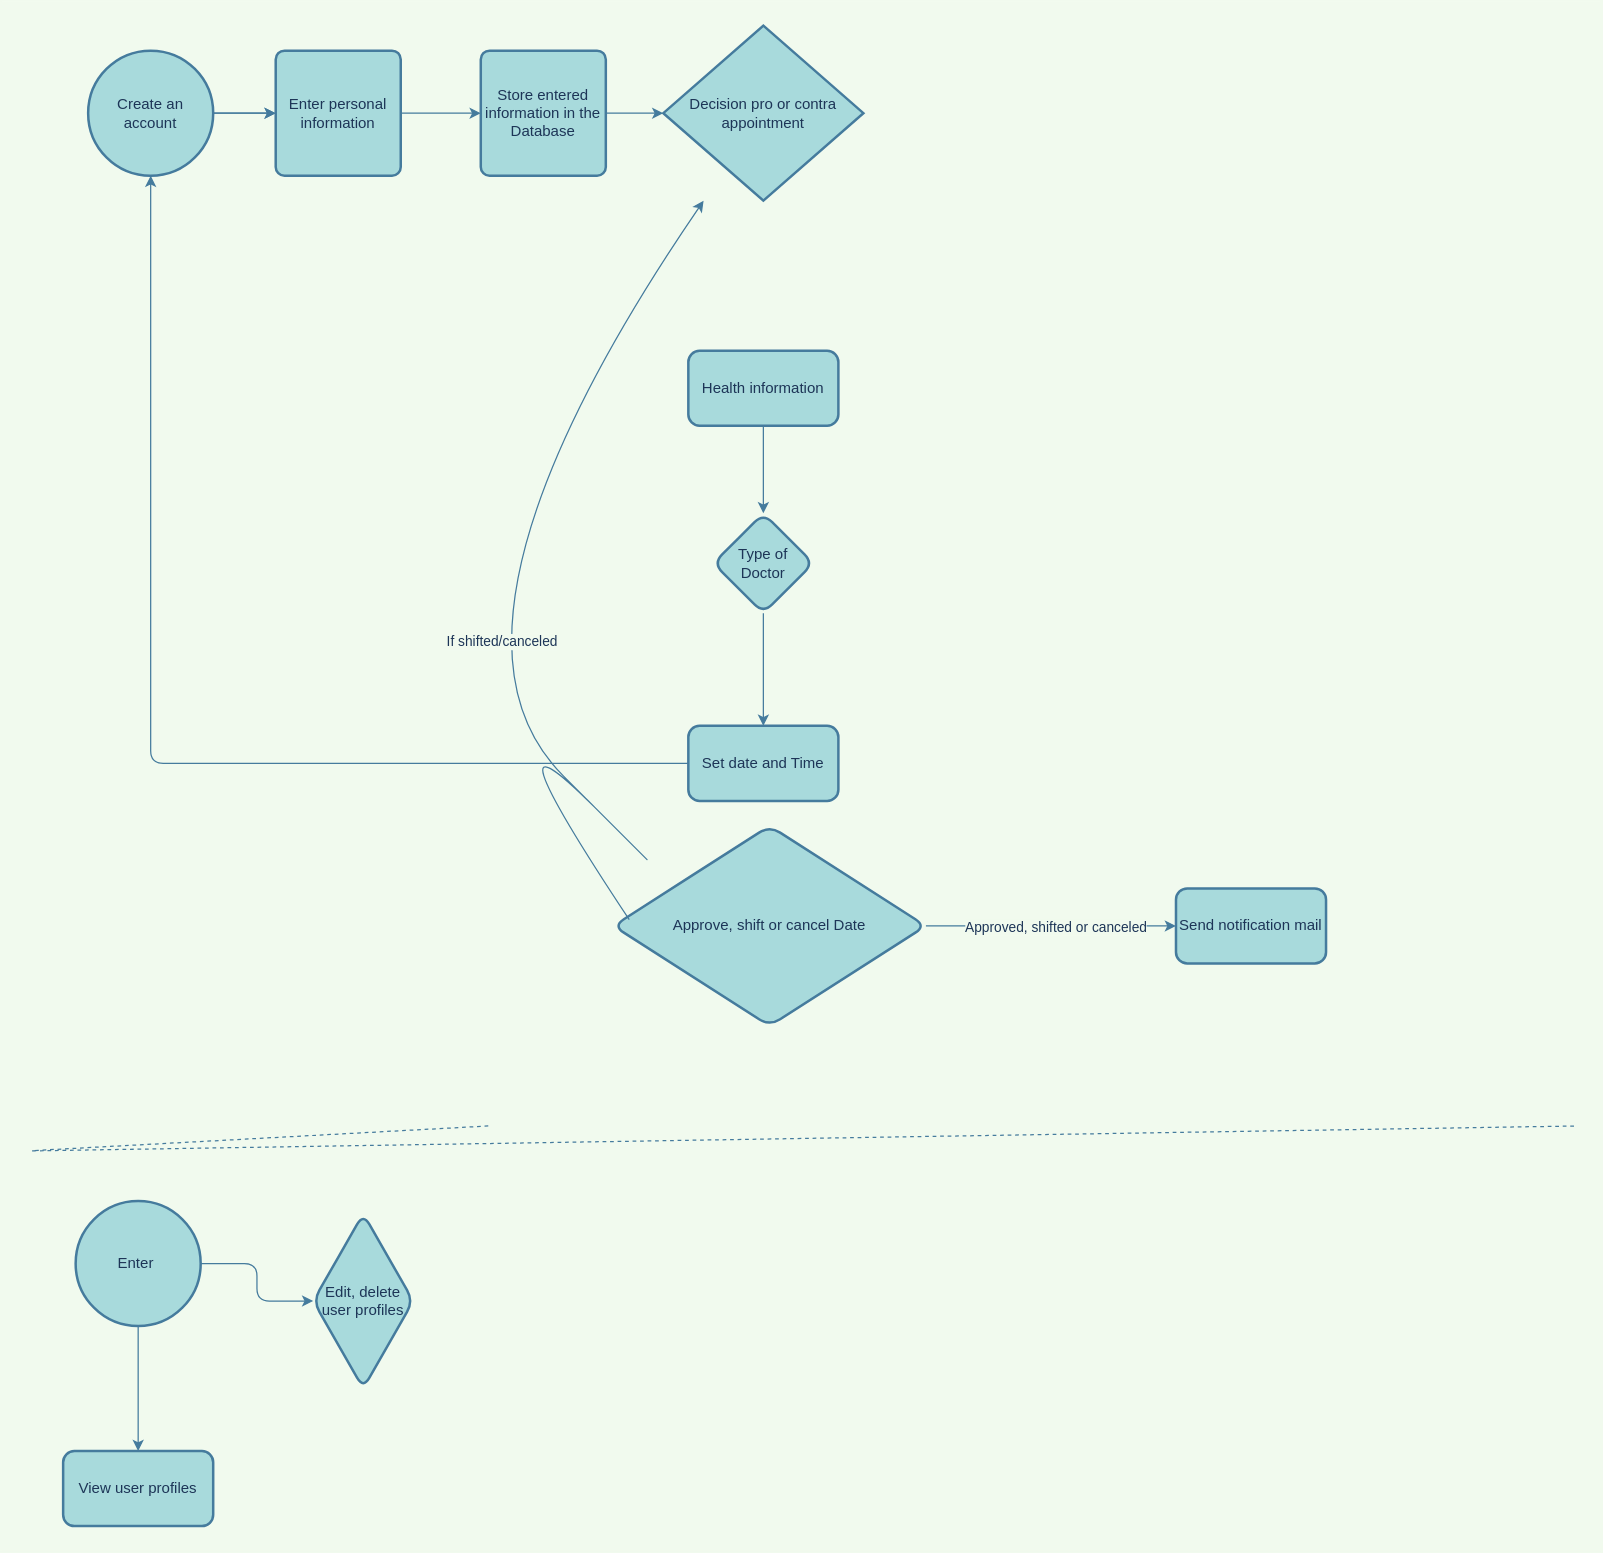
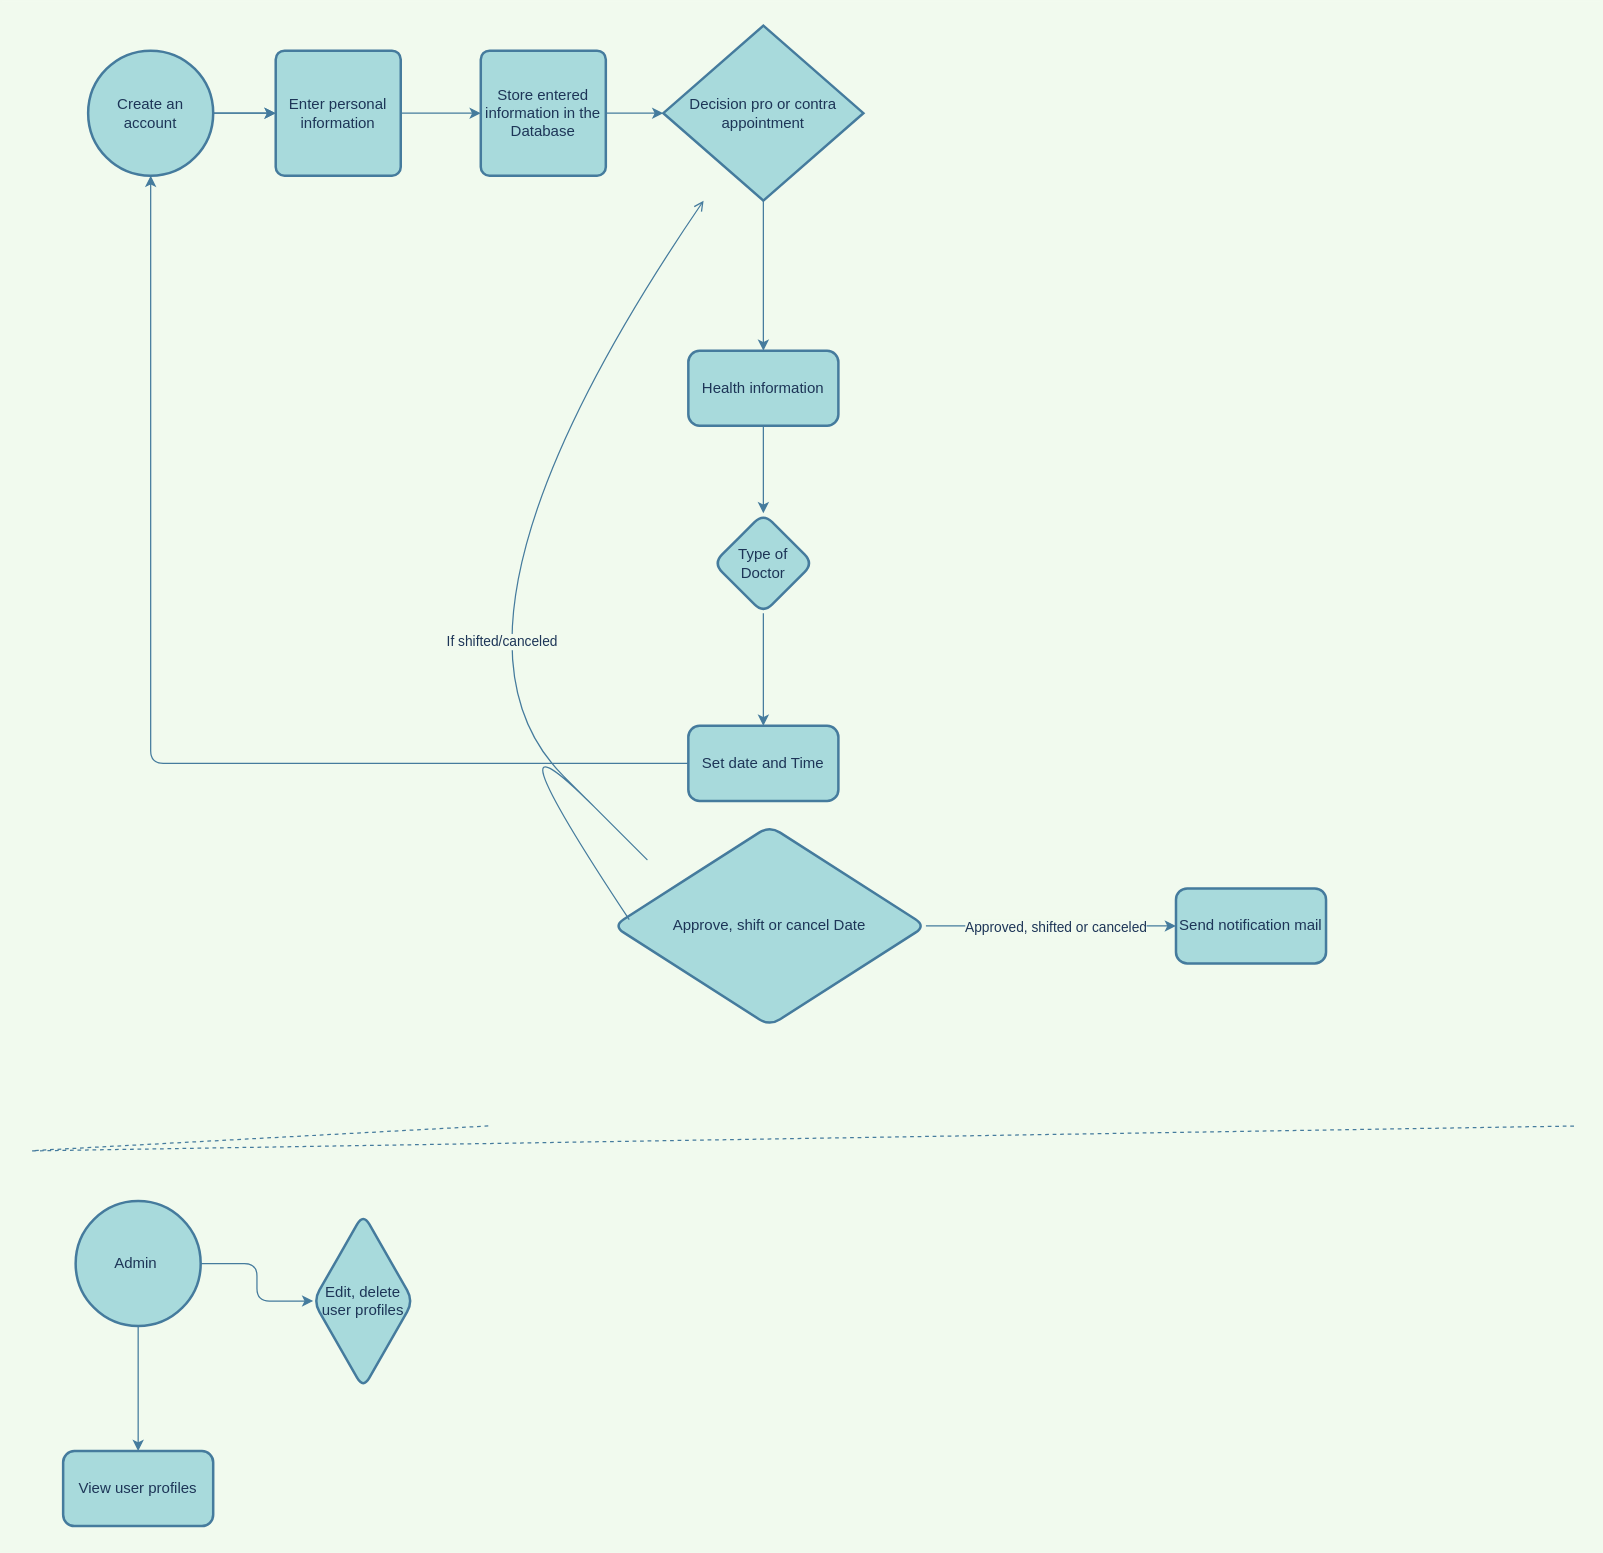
  <mxCell id="0" />
  <mxCell id="1" parent="0" />
  <mxCell id="2" value="" style="edgeStyle=orthogonalEdgeStyle;rounded=1;orthogonalLoop=1;jettySize=auto;html=1;labelBackgroundColor=#F1FAEE;strokeColor=#457B9D;fontColor=#1D3557;" parent="1" source="3" target="6" edge="1"><mxGeometry relative="1" as="geometry" /></mxCell>
  <mxCell id="3" value="Create an account" style="strokeWidth=2;html=1;shape=mxgraph.flowchart.start_2;whiteSpace=wrap;fillColor=#A8DADC;strokeColor=#457B9D;fontColor=#1D3557;rounded=1;" parent="1" vertex="1"><mxGeometry x="70" y="40" width="100" height="100" as="geometry" /></mxCell>
  <mxCell id="4" value="" style="endArrow=classic;html=1;rounded=1;labelBackgroundColor=#F1FAEE;strokeColor=#457B9D;fontColor=#1D3557;" parent="1" target="6" edge="1"><mxGeometry width="50" height="50" relative="1" as="geometry"><mxPoint x="170" y="90" as="sourcePoint" /><mxPoint x="280" y="90" as="targetPoint" /></mxGeometry></mxCell>
  <mxCell id="5" value="" style="edgeStyle=orthogonalEdgeStyle;rounded=1;orthogonalLoop=1;jettySize=auto;html=1;labelBackgroundColor=#F1FAEE;strokeColor=#457B9D;fontColor=#1D3557;" parent="1" source="6" target="8" edge="1"><mxGeometry relative="1" as="geometry" /></mxCell>
  <mxCell id="6" value="Enter personal information" style="rounded=1;whiteSpace=wrap;html=1;absoluteArcSize=1;arcSize=14;strokeWidth=2;fillColor=#A8DADC;strokeColor=#457B9D;fontColor=#1D3557;" parent="1" vertex="1"><mxGeometry x="220" y="40" width="100" height="100" as="geometry" /></mxCell>
  <mxCell id="7" value="" style="edgeStyle=orthogonalEdgeStyle;rounded=1;orthogonalLoop=1;jettySize=auto;html=1;labelBackgroundColor=#F1FAEE;strokeColor=#457B9D;fontColor=#1D3557;" parent="1" source="8" target="10" edge="1"><mxGeometry relative="1" as="geometry" /></mxCell>
  <mxCell id="8" value="Store entered information in the Database" style="rounded=1;whiteSpace=wrap;html=1;absoluteArcSize=1;arcSize=14;strokeWidth=2;fillColor=#A8DADC;strokeColor=#457B9D;fontColor=#1D3557;" parent="1" vertex="1"><mxGeometry x="384" y="40" width="100" height="100" as="geometry" /></mxCell>
+ <mxCell id="9" value="" style="edgeStyle=orthogonalEdgeStyle;rounded=1;orthogonalLoop=1;jettySize=auto;html=1;labelBackgroundColor=#F1FAEE;strokeColor=#457B9D;fontColor=#1D3557;" parent="1" source="10" target="12" edge="1"><mxGeometry relative="1" as="geometry" /></mxCell>
  <mxCell id="10" value="Decision pro or contra appointment" style="strokeWidth=2;html=1;shape=mxgraph.flowchart.decision;whiteSpace=wrap;fillColor=#A8DADC;strokeColor=#457B9D;fontColor=#1D3557;rounded=1;" parent="1" vertex="1"><mxGeometry x="530" y="20" width="160" height="140" as="geometry" /></mxCell>
  <mxCell id="11" value="" style="edgeStyle=orthogonalEdgeStyle;rounded=1;orthogonalLoop=1;jettySize=auto;html=1;labelBackgroundColor=#F1FAEE;strokeColor=#457B9D;fontColor=#1D3557;" parent="1" source="12" target="14" edge="1"><mxGeometry relative="1" as="geometry" /></mxCell>
  <mxCell id="12" value="Health information" style="rounded=1;whiteSpace=wrap;html=1;strokeWidth=2;fillColor=#A8DADC;strokeColor=#457B9D;fontColor=#1D3557;" parent="1" vertex="1"><mxGeometry x="550" y="280" width="120" height="60" as="geometry" /></mxCell>
  <mxCell id="13" value="" style="edgeStyle=orthogonalEdgeStyle;rounded=1;orthogonalLoop=1;jettySize=auto;html=1;labelBackgroundColor=#F1FAEE;strokeColor=#457B9D;fontColor=#1D3557;" parent="1" source="14" target="16" edge="1"><mxGeometry relative="1" as="geometry" /></mxCell>
  <mxCell id="14" value="Type of Doctor" style="rhombus;whiteSpace=wrap;html=1;rounded=1;strokeWidth=2;fillColor=#A8DADC;strokeColor=#457B9D;fontColor=#1D3557;" parent="1" vertex="1"><mxGeometry x="570" y="410" width="80" height="80" as="geometry" /></mxCell>
  <mxCell id="15" value="" style="edgeStyle=orthogonalEdgeStyle;rounded=1;orthogonalLoop=1;jettySize=auto;html=1;labelBackgroundColor=#F1FAEE;strokeColor=#457B9D;fontColor=#1D3557;" parent="1" source="16" target="3" edge="1"><mxGeometry relative="1" as="geometry" /></mxCell>
  <mxCell id="16" value="Set date and Time" style="rounded=1;whiteSpace=wrap;html=1;strokeWidth=2;fillColor=#A8DADC;strokeColor=#457B9D;fontColor=#1D3557;" parent="1" vertex="1"><mxGeometry x="550" y="580" width="120" height="60" as="geometry" /></mxCell>
  <mxCell id="17" value="" style="edgeStyle=orthogonalEdgeStyle;rounded=1;orthogonalLoop=1;jettySize=auto;html=1;labelBackgroundColor=#F1FAEE;strokeColor=#457B9D;fontColor=#1D3557;" parent="1" source="19" target="22" edge="1"><mxGeometry relative="1" as="geometry" /></mxCell>
  <mxCell id="18" value="Approved, shifted or canceled" style="edgeLabel;html=1;align=center;verticalAlign=middle;resizable=0;points=[];labelBackgroundColor=#F1FAEE;fontColor=#1D3557;rounded=1;" parent="17" vertex="1" connectable="0"><mxGeometry x="0.03" relative="1" as="geometry"><mxPoint as="offset" /></mxGeometry></mxCell>
  <mxCell id="19" value="Approve, shift or cancel Date" style="rhombus;whiteSpace=wrap;html=1;rounded=1;strokeWidth=2;fillColor=#A8DADC;strokeColor=#457B9D;fontColor=#1D3557;" parent="1" vertex="1"><mxGeometry x="490" y="660" width="250" height="160" as="geometry" /></mxCell>
- <mxCell id="20" value="" style="curved=1;endArrow=classic;html=1;rounded=1;exitX=0.051;exitY=0.469;exitDx=0;exitDy=0;exitPerimeter=0;labelBackgroundColor=#F1FAEE;strokeColor=#457B9D;fontColor=#1D3557;" parent="1" source="19" target="10" edge="1"><mxGeometry width="50" height="50" relative="1" as="geometry"><mxPoint x="570" y="740" as="sourcePoint" /><mxPoint x="380" y="500" as="targetPoint" /><Array as="points"><mxPoint x="380" y="550" /><mxPoint x="570" y="740" /><mxPoint x="330" y="500" /></Array></mxGeometry></mxCell>
+ <mxCell id="20" value="" style="curved=1;endArrow=open;html=1;rounded=1;exitX=0.051;exitY=0.469;exitDx=0;exitDy=0;exitPerimeter=0;labelBackgroundColor=#F1FAEE;strokeColor=#457B9D;fontColor=#1D3557;" parent="1" source="19" target="10" edge="1"><mxGeometry width="50" height="50" relative="1" as="geometry"><mxPoint x="570" y="740" as="sourcePoint" /><mxPoint x="380" y="500" as="targetPoint" /><Array as="points"><mxPoint x="380" y="550" /><mxPoint x="570" y="740" /><mxPoint x="330" y="500" /></Array></mxGeometry></mxCell>
  <mxCell id="21" value="If shifted/canceled" style="edgeLabel;html=1;align=center;verticalAlign=middle;resizable=0;points=[];labelBackgroundColor=#F1FAEE;fontColor=#1D3557;rounded=1;" parent="20" vertex="1" connectable="0"><mxGeometry x="0.241" y="-41" relative="1" as="geometry"><mxPoint as="offset" /></mxGeometry></mxCell>
  <mxCell id="22" value="Send notification mail" style="rounded=1;whiteSpace=wrap;html=1;strokeWidth=2;fillColor=#A8DADC;strokeColor=#457B9D;fontColor=#1D3557;" parent="1" vertex="1"><mxGeometry x="940" y="710" width="120" height="60" as="geometry" /></mxCell>
  <mxCell id="23" value="" style="edgeStyle=orthogonalEdgeStyle;rounded=1;orthogonalLoop=1;jettySize=auto;html=1;labelBackgroundColor=#F1FAEE;strokeColor=#457B9D;fontColor=#1D3557;" parent="1" source="25" target="27" edge="1"><mxGeometry relative="1" as="geometry" /></mxCell>
  <mxCell id="24" value="" style="edgeStyle=orthogonalEdgeStyle;rounded=1;orthogonalLoop=1;jettySize=auto;html=1;labelBackgroundColor=#F1FAEE;strokeColor=#457B9D;fontColor=#1D3557;" parent="1" source="25" target="28" edge="1"><mxGeometry relative="1" as="geometry" /></mxCell>
- <mxCell id="25" value="Enter&amp;nbsp;" style="strokeWidth=2;html=1;shape=mxgraph.flowchart.start_2;whiteSpace=wrap;fillColor=#A8DADC;strokeColor=#457B9D;fontColor=#1D3557;rounded=1;" parent="1" vertex="1"><mxGeometry x="60" y="960" width="100" height="100" as="geometry" /></mxCell>
+ <mxCell id="25" value="Admin&amp;nbsp;" style="strokeWidth=2;html=1;shape=mxgraph.flowchart.start_2;whiteSpace=wrap;fillColor=#A8DADC;strokeColor=#457B9D;fontColor=#1D3557;rounded=1;" parent="1" vertex="1"><mxGeometry x="60" y="960" width="100" height="100" as="geometry" /></mxCell>
  <mxCell id="26" value="" style="endArrow=none;dashed=1;html=1;rounded=1;labelBackgroundColor=#F1FAEE;strokeColor=#457B9D;fontColor=#1D3557;" parent="1" edge="1"><mxGeometry width="50" height="50" relative="1" as="geometry"><mxPoint x="390" y="900" as="sourcePoint" /><mxPoint x="1260" y="900" as="targetPoint" /><Array as="points"><mxPoint y="920" x="20" /></Array></mxGeometry></mxCell>
  <mxCell id="27" value="Edit, delete user profiles" style="rhombus;whiteSpace=wrap;html=1;strokeWidth=2;fillColor=#A8DADC;strokeColor=#457B9D;fontColor=#1D3557;rounded=1;" parent="1" vertex="1"><mxGeometry x="250" y="970" width="80" height="140" as="geometry" /></mxCell>
  <mxCell id="28" value="View user profiles" style="whiteSpace=wrap;html=1;strokeWidth=2;fillColor=#A8DADC;strokeColor=#457B9D;fontColor=#1D3557;rounded=1;" parent="1" vertex="1"><mxGeometry x="50" y="1160" width="120" height="60" as="geometry" /></mxCell>
